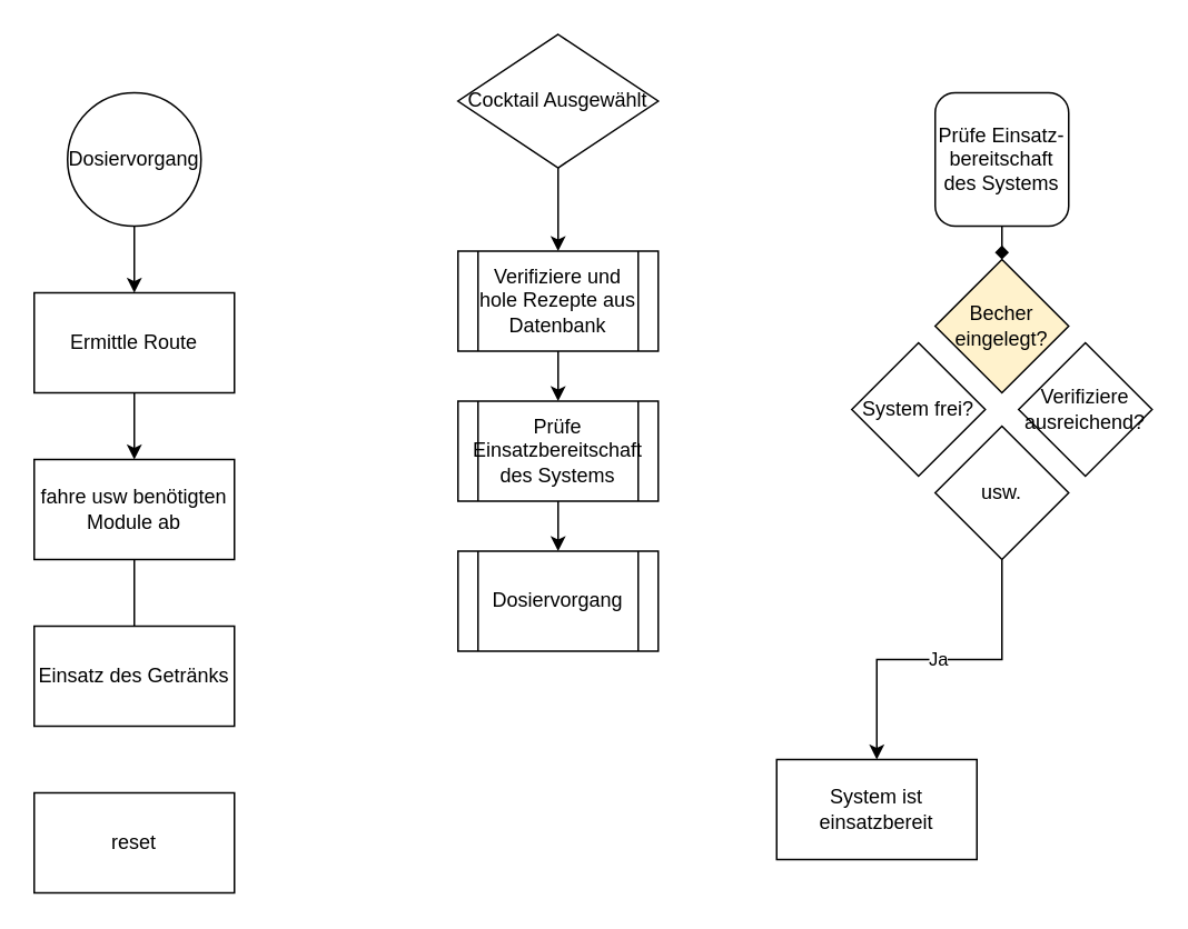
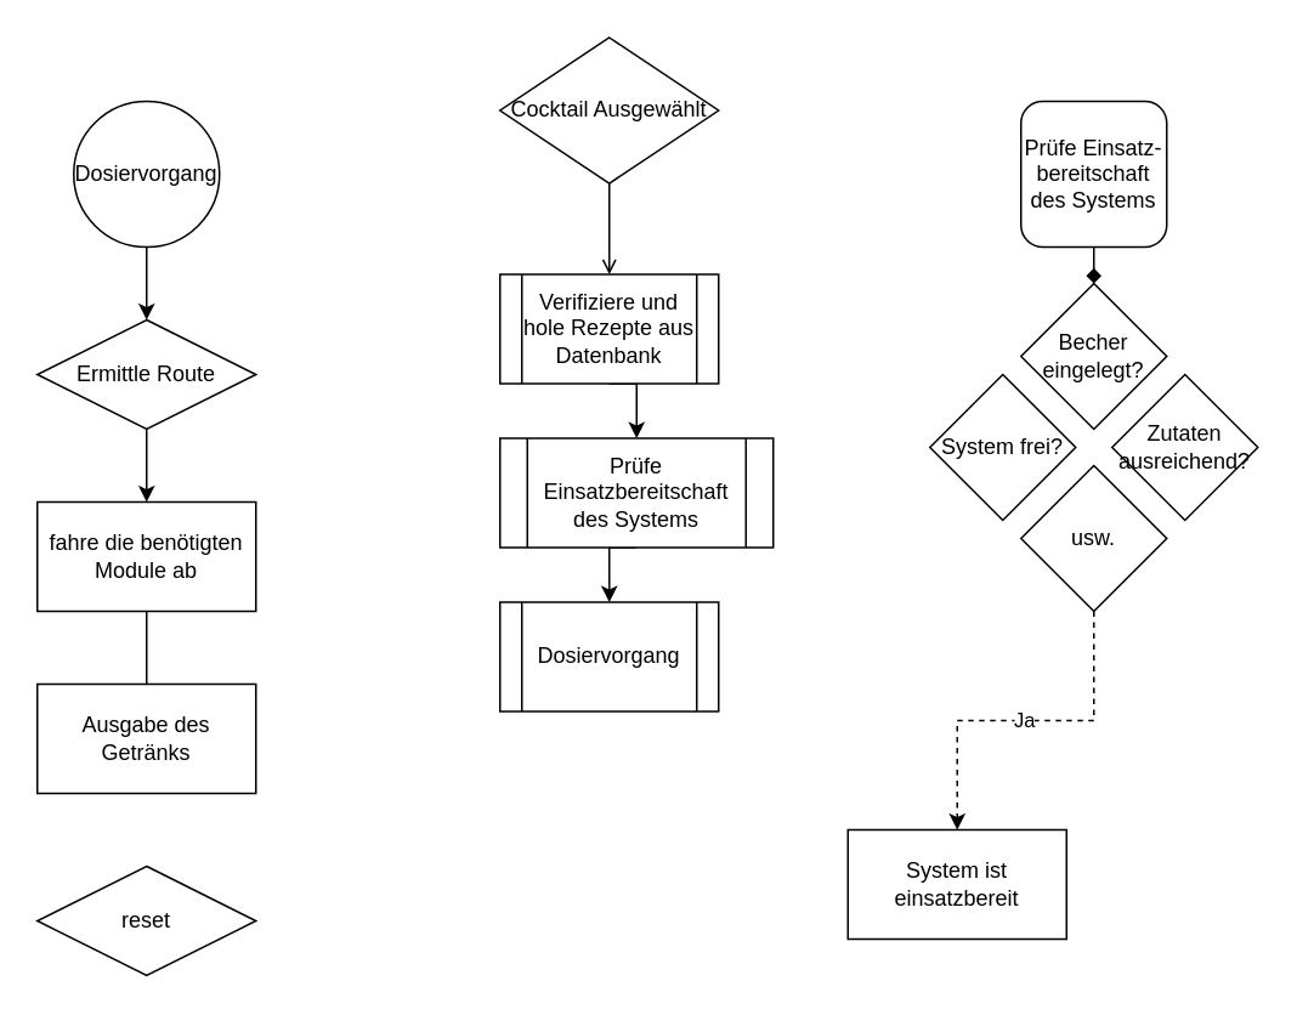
  <mxCell id="0" />
  <mxCell id="1" parent="0" />
- <mxCell id="2" style="edgeStyle=orthogonalEdgeStyle;rounded=0;orthogonalLoop=1;jettySize=auto;html=1;exitX=0.5;exitY=1;exitDx=0;exitDy=0;entryX=0.5;entryY=0;entryDx=0;entryDy=0;" edge="1" parent="1" source="3" target="5"><mxGeometry relative="1" as="geometry" /></mxCell>
+ <mxCell id="2" style="edgeStyle=orthogonalEdgeStyle;rounded=0;orthogonalLoop=1;jettySize=auto;html=1;exitX=0.5;exitY=1;exitDx=0;exitDy=0;entryX=0.5;entryY=0;entryDx=0;entryDy=0;endArrow=open;" edge="1" parent="1" source="3" target="5"><mxGeometry relative="1" as="geometry" /></mxCell>
  <mxCell id="3" value="Cocktail Ausgewählt" style="rhombus;whiteSpace=wrap;html=1;" vertex="1" parent="1"><mxGeometry x="274" y="20" width="120" height="80" as="geometry" /></mxCell>
  <mxCell id="4" style="edgeStyle=orthogonalEdgeStyle;rounded=0;orthogonalLoop=1;jettySize=auto;html=1;exitX=0.5;exitY=1;exitDx=0;exitDy=0;entryX=0.5;entryY=0;entryDx=0;entryDy=0;" edge="1" parent="1" source="5" target="10"><mxGeometry relative="1" as="geometry" /></mxCell>
  <mxCell id="5" value="Verifiziere und hole Rezepte aus Datenbank" style="shape=process;whiteSpace=wrap;html=1;backgroundOutline=1;" vertex="1" parent="1"><mxGeometry x="274" y="150" width="120" height="60" as="geometry" /></mxCell>
- <mxCell id="6" value="Becher eingelegt?" style="rhombus;whiteSpace=wrap;html=1;fillColor=#fff2cc;" vertex="1" parent="1"><mxGeometry x="560" y="155" width="80" height="80" as="geometry" /></mxCell>
- <mxCell id="7" value="Verifiziere ausreichend?" style="rhombus;whiteSpace=wrap;html=1;" vertex="1" parent="1"><mxGeometry x="610" y="205" width="80" height="80" as="geometry" /></mxCell>
+ <mxCell id="6" value="Becher eingelegt?" style="rhombus;whiteSpace=wrap;html=1;" vertex="1" parent="1"><mxGeometry x="560" y="155" width="80" height="80" as="geometry" /></mxCell>
+ <mxCell id="7" value="Zutaten ausreichend?" style="rhombus;whiteSpace=wrap;html=1;" vertex="1" parent="1"><mxGeometry x="610" y="205" width="80" height="80" as="geometry" /></mxCell>
  <mxCell id="8" value="Dosiervorgang" style="shape=process;whiteSpace=wrap;html=1;backgroundOutline=1;" vertex="1" parent="1"><mxGeometry x="274" y="330" width="120" height="60" as="geometry" /></mxCell>
  <mxCell id="9" style="edgeStyle=orthogonalEdgeStyle;rounded=0;orthogonalLoop=1;jettySize=auto;html=1;exitX=0.5;exitY=1;exitDx=0;exitDy=0;entryX=0.5;entryY=0;entryDx=0;entryDy=0;" edge="1" parent="1" source="10" target="8"><mxGeometry relative="1" as="geometry" /></mxCell>
- <mxCell id="10" value="Prüfe Einsatzbereitschaft des Systems" style="shape=process;whiteSpace=wrap;html=1;backgroundOutline=1;" vertex="1" parent="1"><mxGeometry x="274" y="240" width="120" height="60" as="geometry" /></mxCell>
+ <mxCell id="10" value="Prüfe Einsatzbereitschaft des Systems" style="shape=process;whiteSpace=wrap;html=1;backgroundOutline=1;" vertex="1" parent="1"><mxGeometry x="274" y="240" width="150" height="60" as="geometry" /></mxCell>
  <mxCell id="11" style="edgeStyle=orthogonalEdgeStyle;rounded=0;orthogonalLoop=1;jettySize=auto;html=1;exitX=0.5;exitY=1;exitDx=0;exitDy=0;entryX=0.5;entryY=0;entryDx=0;entryDy=0;endArrow=diamond;" edge="1" parent="1" source="12" target="6"><mxGeometry relative="1" as="geometry" /></mxCell>
  <mxCell id="12" value="Prüfe Einsatz-bereitschaft des Systems" style="whiteSpace=wrap;html=1;aspect=fixed;rounded=1;" vertex="1" parent="1"><mxGeometry x="560" y="55" width="80" height="80" as="geometry" /></mxCell>
  <mxCell id="13" value="System frei?" style="rhombus;whiteSpace=wrap;html=1;" vertex="1" parent="1"><mxGeometry x="510" y="205" width="80" height="80" as="geometry" /></mxCell>
- <mxCell id="14" value="Ja" style="edgeStyle=orthogonalEdgeStyle;rounded=0;orthogonalLoop=1;jettySize=auto;html=1;exitX=0.5;exitY=1;exitDx=0;exitDy=0;entryX=0.5;entryY=0;entryDx=0;entryDy=0;" edge="1" parent="1" source="15" target="16"><mxGeometry relative="1" as="geometry"><mxPoint x="599.862" y="365" as="targetPoint" /></mxGeometry></mxCell>
+ <mxCell id="14" value="Ja" style="edgeStyle=orthogonalEdgeStyle;rounded=0;orthogonalLoop=1;jettySize=auto;html=1;exitX=0.5;exitY=1;exitDx=0;exitDy=0;entryX=0.5;entryY=0;entryDx=0;entryDy=0;dashed=1;" edge="1" parent="1" source="15" target="16"><mxGeometry relative="1" as="geometry"><mxPoint x="599.862" y="365" as="targetPoint" /></mxGeometry></mxCell>
  <mxCell id="15" value="usw." style="rhombus;whiteSpace=wrap;html=1;" vertex="1" parent="1"><mxGeometry x="560" y="255" width="80" height="80" as="geometry" /></mxCell>
  <mxCell id="16" value="System ist einsatzbereit" style="rounded=0;whiteSpace=wrap;html=1;" vertex="1" parent="1"><mxGeometry x="465" y="455" width="120" height="60" as="geometry" /></mxCell>
  <mxCell id="17" style="edgeStyle=orthogonalEdgeStyle;rounded=0;orthogonalLoop=1;jettySize=auto;html=1;entryX=0.5;entryY=0;entryDx=0;entryDy=0;" edge="1" parent="1" source="18" target="20"><mxGeometry relative="1" as="geometry" /></mxCell>
  <mxCell id="18" value="&lt;span style=&quot;&quot;&gt;Dosiervorgang&lt;/span&gt;" style="ellipse;whiteSpace=wrap;html=1;aspect=fixed;" vertex="1" parent="1"><mxGeometry x="40" y="55" width="80" height="80" as="geometry" /></mxCell>
  <mxCell id="19" style="edgeStyle=orthogonalEdgeStyle;rounded=0;orthogonalLoop=1;jettySize=auto;html=1;entryX=0.5;entryY=0;entryDx=0;entryDy=0;" edge="1" parent="1" source="20" target="22"><mxGeometry relative="1" as="geometry" /></mxCell>
- <mxCell id="20" value="Ermittle Route" style="rounded=0;whiteSpace=wrap;html=1;" vertex="1" parent="1"><mxGeometry x="20" y="175" width="120" height="60" as="geometry" /></mxCell>
+ <mxCell id="20" value="Ermittle Route" style="rhombus;whiteSpace=wrap;html=1;" vertex="1" parent="1"><mxGeometry x="20" y="175" width="120" height="60" as="geometry" /></mxCell>
  <mxCell id="21" style="edgeStyle=orthogonalEdgeStyle;rounded=0;orthogonalLoop=1;jettySize=auto;html=1;entryX=0.5;entryY=0;entryDx=0;entryDy=0;endArrow=none;" edge="1" parent="1" source="22" target="23"><mxGeometry relative="1" as="geometry" /></mxCell>
- <mxCell id="22" value="fahre usw benötigten Module ab" style="rounded=0;whiteSpace=wrap;html=1;" vertex="1" parent="1"><mxGeometry x="20" y="275" width="120" height="60" as="geometry" /></mxCell>
- <mxCell id="23" value="Einsatz des Getränks" style="rounded=0;whiteSpace=wrap;html=1;" vertex="1" parent="1"><mxGeometry x="20" y="375" width="120" height="60" as="geometry" /></mxCell>
- <mxCell id="24" value="reset" style="rounded=0;whiteSpace=wrap;html=1;" vertex="1" parent="1"><mxGeometry x="20" y="475" width="120" height="60" as="geometry" /></mxCell>
+ <mxCell id="22" value="fahre die benötigten Module ab" style="rounded=0;whiteSpace=wrap;html=1;" vertex="1" parent="1"><mxGeometry x="20" y="275" width="120" height="60" as="geometry" /></mxCell>
+ <mxCell id="23" value="Ausgabe des Getränks" style="rounded=0;whiteSpace=wrap;html=1;" vertex="1" parent="1"><mxGeometry x="20" y="375" width="120" height="60" as="geometry" /></mxCell>
+ <mxCell id="24" value="reset" style="rhombus;whiteSpace=wrap;html=1;" vertex="1" parent="1"><mxGeometry x="20" y="475" width="120" height="60" as="geometry" /></mxCell>
